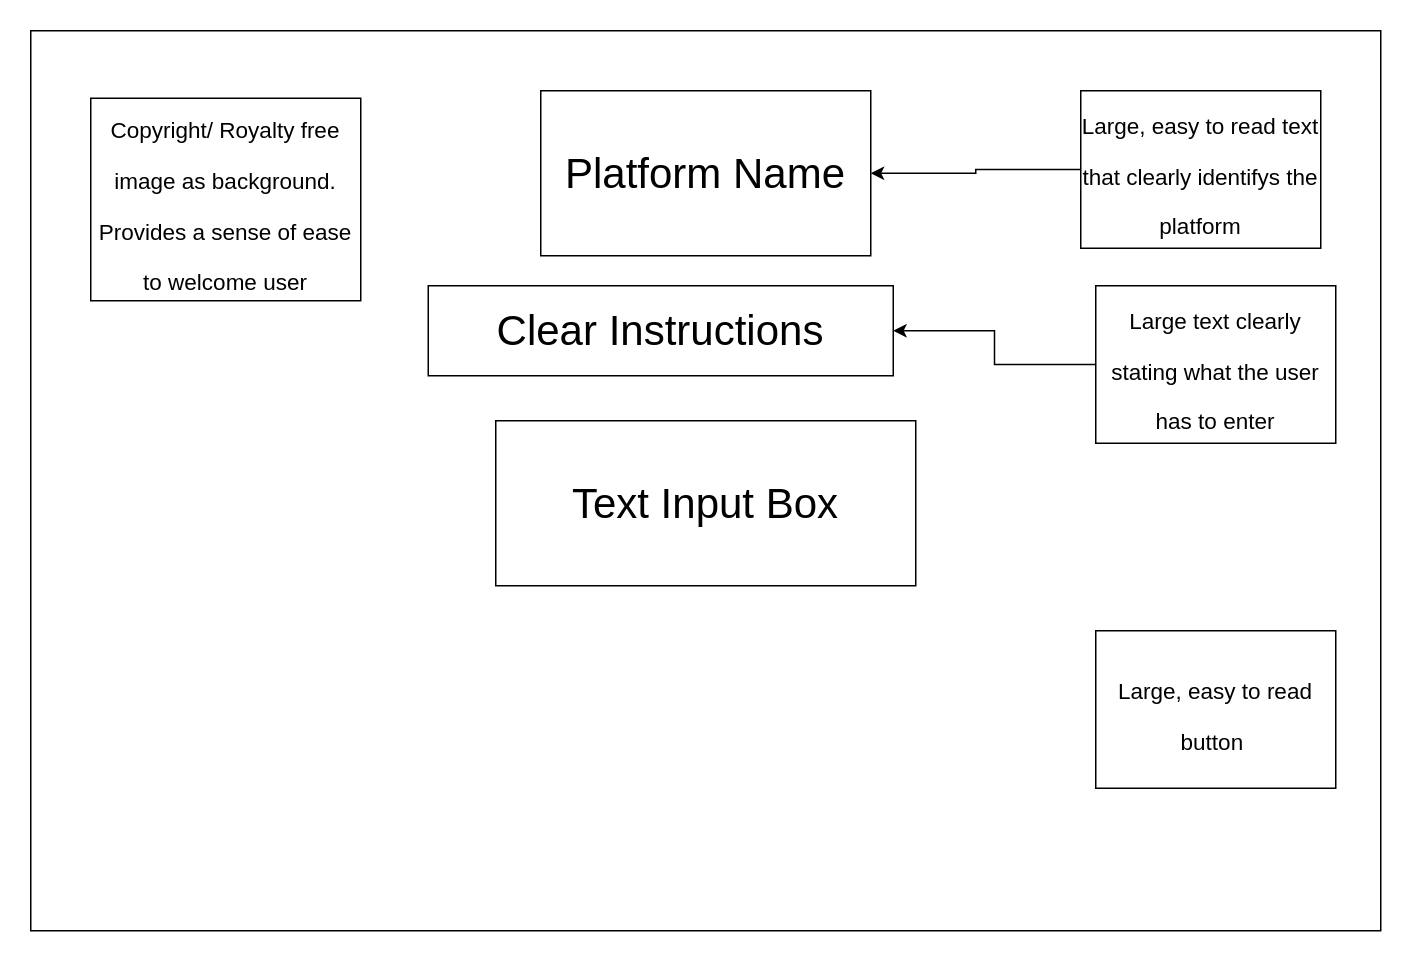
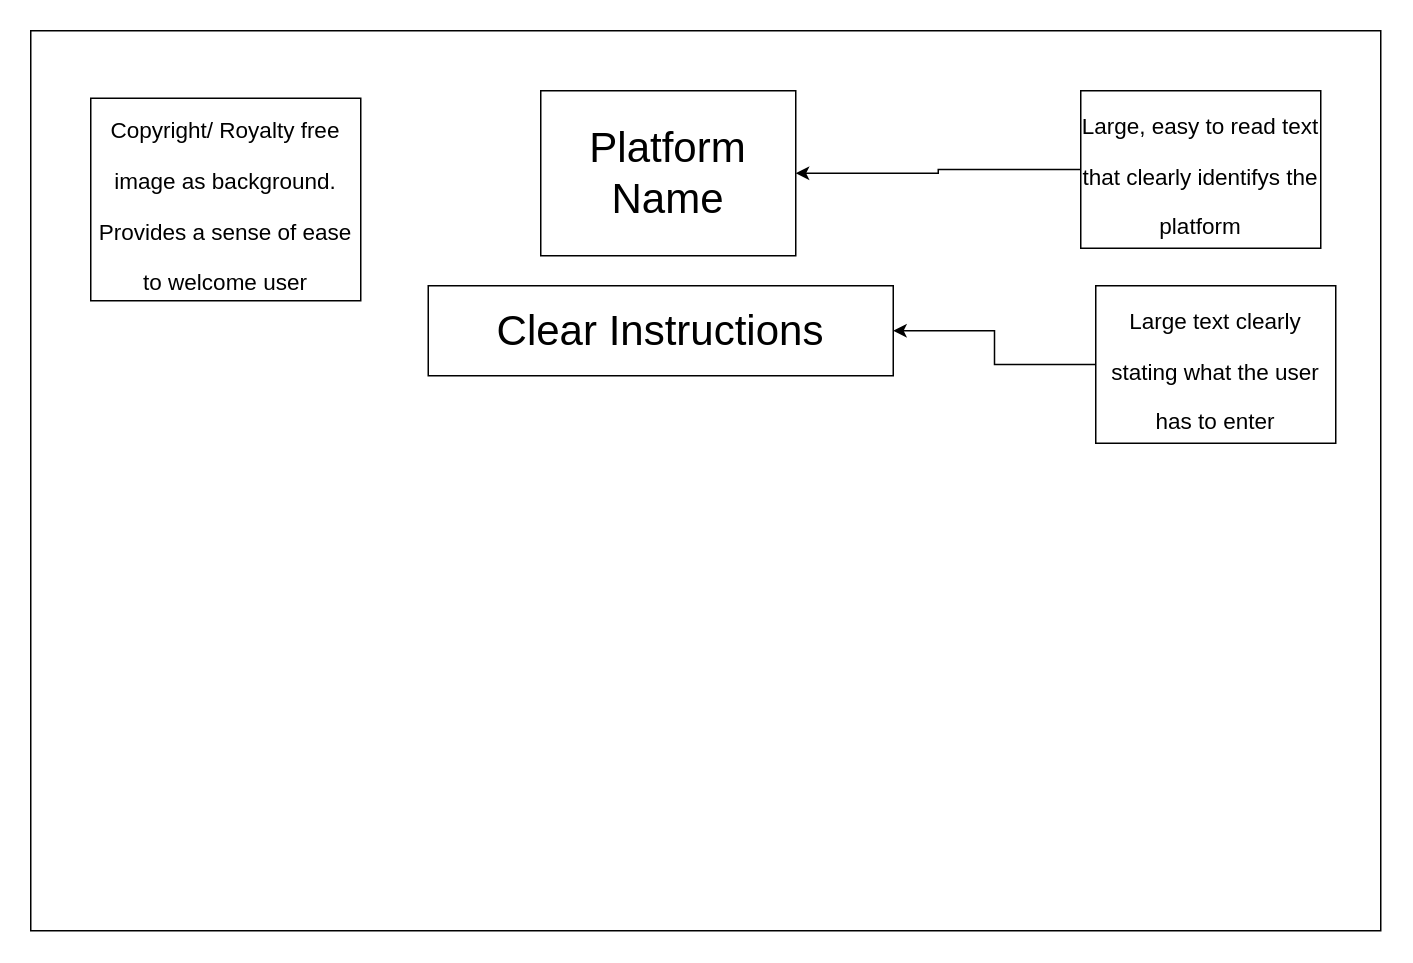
  <mxCell id="0" />
  <mxCell id="1" parent="0" />
  <mxCell id="2" value="" style="whiteSpace=wrap;html=1;" vertex="1" parent="1"><mxGeometry x="20" y="20" width="900" height="600" as="geometry" /></mxCell>
- <mxCell id="3" value="Platform Name" style="rounded=0;whiteSpace=wrap;html=1;fontSize=28;" vertex="1" parent="1"><mxGeometry x="360" y="60" width="220" height="110" as="geometry" /></mxCell>
- <mxCell id="4" value="Text Input Box" style="rounded=0;whiteSpace=wrap;html=1;fontSize=28;" vertex="1" parent="1"><mxGeometry x="330" y="280" width="280" height="110" as="geometry" /></mxCell>
+ <mxCell id="3" value="Platform Name" style="rounded=0;whiteSpace=wrap;html=1;fontSize=28;" vertex="1" parent="1"><mxGeometry x="360" y="60" width="170" height="110" as="geometry" /></mxCell>
  <mxCell id="5" value="Clear Instructions" style="rounded=0;whiteSpace=wrap;html=1;fontSize=28;" vertex="1" parent="1"><mxGeometry x="285" y="190" width="310" height="60" as="geometry" /></mxCell>
  <mxCell id="6" style="edgeStyle=orthogonalEdgeStyle;rounded=0;orthogonalLoop=1;jettySize=auto;html=1;fontSize=15;" edge="1" parent="1" source="7" target="3"><mxGeometry relative="1" as="geometry" /></mxCell>
  <mxCell id="7" value="&lt;font style=&quot;font-size: 15px;&quot;&gt;Large, easy to read text that clearly identifys the platform&lt;/font&gt;" style="rounded=0;whiteSpace=wrap;html=1;fontSize=28;" vertex="1" parent="1"><mxGeometry x="720" y="60" width="160" height="105" as="geometry" /></mxCell>
  <mxCell id="8" style="edgeStyle=orthogonalEdgeStyle;rounded=0;orthogonalLoop=1;jettySize=auto;html=1;fontSize=15;" edge="1" parent="1" source="9" target="5"><mxGeometry relative="1" as="geometry" /></mxCell>
  <mxCell id="9" value="&lt;span style=&quot;font-size: 15px;&quot;&gt;Large text clearly stating what the user has to enter&lt;/span&gt;" style="rounded=0;whiteSpace=wrap;html=1;fontSize=28;" vertex="1" parent="1"><mxGeometry x="730" y="190" width="160" height="105" as="geometry" /></mxCell>
- <mxCell id="10" value="&lt;span style=&quot;font-size: 15px;&quot;&gt;Large, easy to read button&amp;nbsp;&lt;/span&gt;" style="rounded=0;whiteSpace=wrap;html=1;fontSize=28;" vertex="1" parent="1"><mxGeometry x="730" y="420" width="160" height="105" as="geometry" /></mxCell>
  <mxCell id="11" value="&lt;span style=&quot;font-size: 15px;&quot;&gt;Copyright/ Royalty free image as background. Provides a sense of ease to welcome user&lt;/span&gt;" style="rounded=0;whiteSpace=wrap;html=1;fontSize=28;" vertex="1" parent="1"><mxGeometry x="60" y="65" width="180" height="135" as="geometry" /></mxCell>
